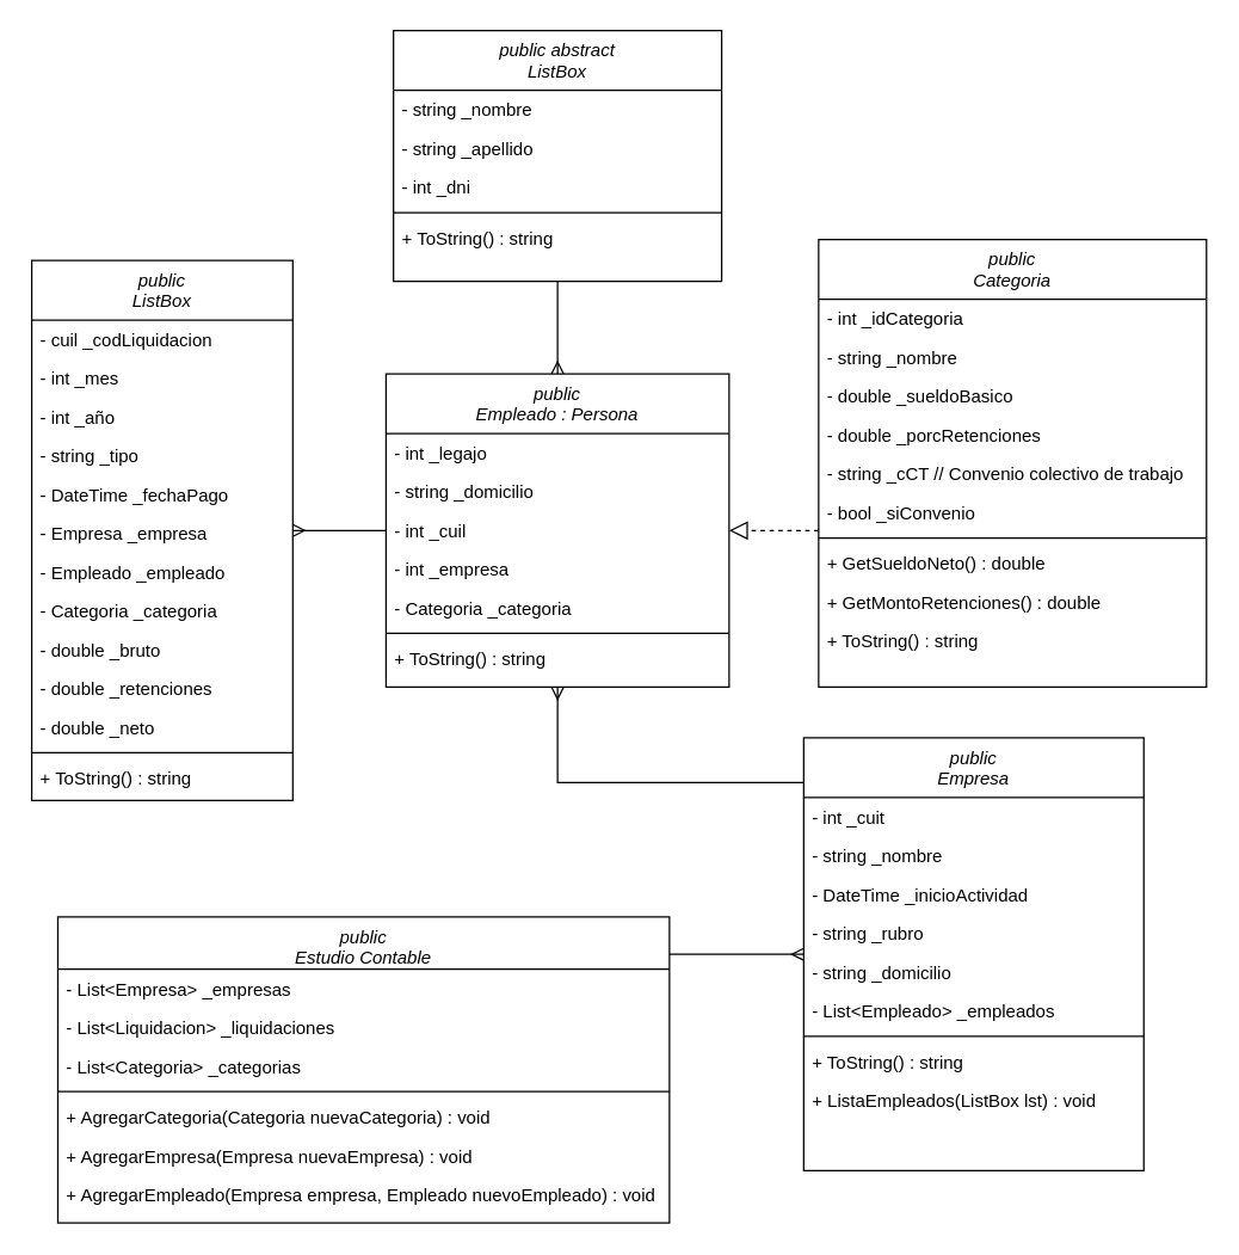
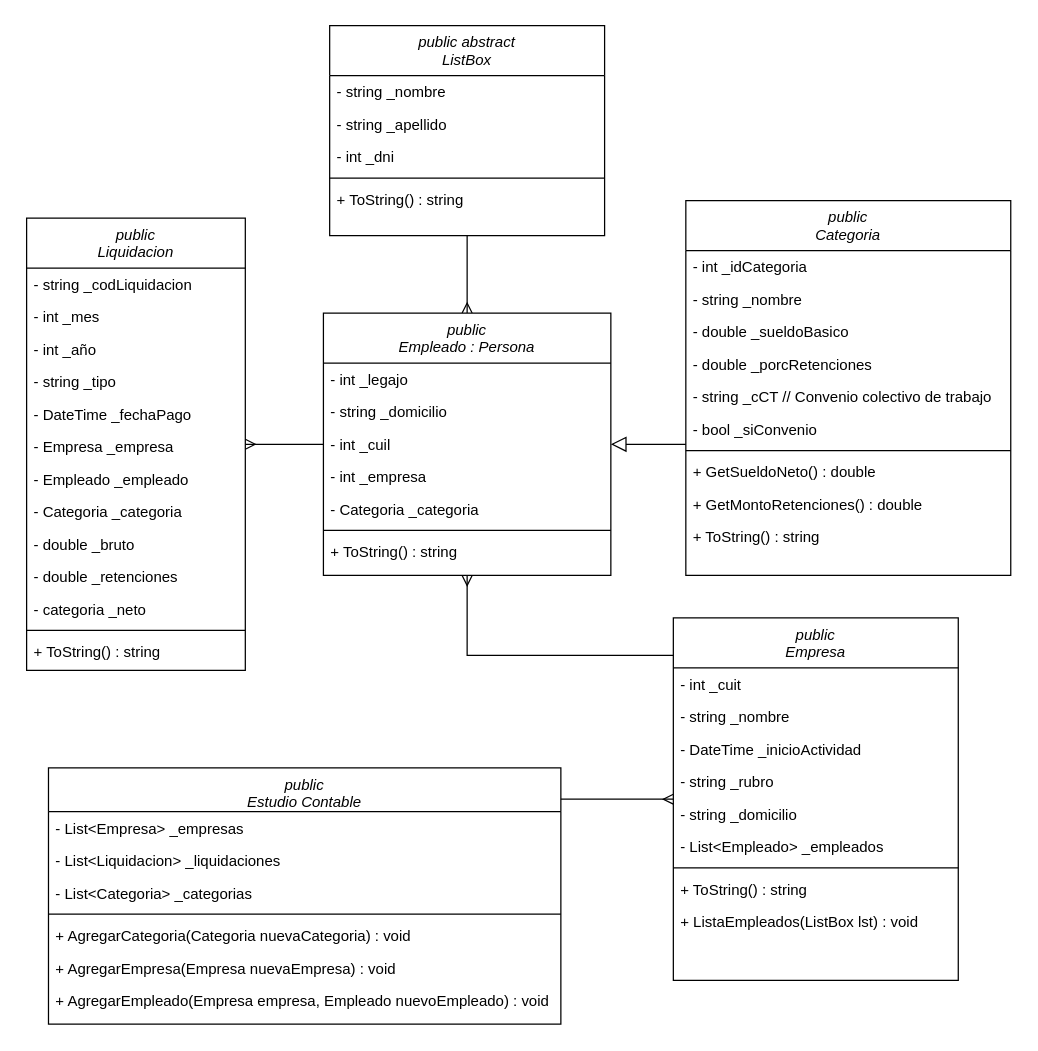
  <mxCell id="0" />
  <mxCell id="1" parent="0" />
  <mxCell id="2" style="edgeStyle=orthogonalEdgeStyle;rounded=0;orthogonalLoop=1;jettySize=auto;html=1;exitX=0.5;exitY=1;exitDx=0;exitDy=0;endArrow=ERmany;endFill=0;jumpStyle=arc;" parent="1" source="3" target="9" edge="1"><mxGeometry relative="1" as="geometry" /></mxCell>
  <mxCell id="3" value="public abstract &#10;ListBox" style="swimlane;fontStyle=2;align=center;verticalAlign=top;childLayout=stackLayout;horizontal=1;startSize=40;horizontalStack=0;resizeParent=1;resizeLast=0;collapsible=1;marginBottom=0;rounded=0;shadow=0;strokeWidth=1;" parent="1" vertex="1"><mxGeometry x="263" y="20" width="220" height="168" as="geometry"><mxRectangle x="230" y="140" width="160" height="26" as="alternateBounds" /></mxGeometry></mxCell>
  <mxCell id="4" value="- string _nombre" style="text;align=left;verticalAlign=top;spacingLeft=4;spacingRight=4;overflow=hidden;rotatable=0;points=[[0,0.5],[1,0.5]];portConstraint=eastwest;" parent="3" vertex="1"><mxGeometry y="40" width="220" height="26" as="geometry" /></mxCell>
  <mxCell id="5" value="- string _apellido" style="text;align=left;verticalAlign=top;spacingLeft=4;spacingRight=4;overflow=hidden;rotatable=0;points=[[0,0.5],[1,0.5]];portConstraint=eastwest;rounded=0;shadow=0;html=0;" parent="3" vertex="1"><mxGeometry y="66" width="220" height="26" as="geometry" /></mxCell>
  <mxCell id="6" value="- int _dni" style="text;align=left;verticalAlign=top;spacingLeft=4;spacingRight=4;overflow=hidden;rotatable=0;points=[[0,0.5],[1,0.5]];portConstraint=eastwest;rounded=0;shadow=0;html=0;" parent="3" vertex="1"><mxGeometry y="92" width="220" height="26" as="geometry" /></mxCell>
  <mxCell id="7" value="" style="line;html=1;strokeWidth=1;align=left;verticalAlign=middle;spacingTop=-1;spacingLeft=3;spacingRight=3;rotatable=0;labelPosition=right;points=[];portConstraint=eastwest;" parent="3" vertex="1"><mxGeometry y="118" width="220" height="8" as="geometry" /></mxCell>
  <mxCell id="8" value="+ ToString() : string" style="text;align=left;verticalAlign=top;spacingLeft=4;spacingRight=4;overflow=hidden;rotatable=0;points=[[0,0.5],[1,0.5]];portConstraint=eastwest;" parent="3" vertex="1"><mxGeometry y="126" width="220" height="26" as="geometry" /></mxCell>
  <mxCell id="9" value="public&#10;Empleado : Persona" style="swimlane;fontStyle=2;align=center;verticalAlign=top;childLayout=stackLayout;horizontal=1;startSize=40;horizontalStack=0;resizeParent=1;resizeLast=0;collapsible=1;marginBottom=0;rounded=0;shadow=0;strokeWidth=1;" parent="1" vertex="1"><mxGeometry x="258" y="250" width="230" height="210" as="geometry"><mxRectangle x="130" y="380" width="160" height="26" as="alternateBounds" /></mxGeometry></mxCell>
  <mxCell id="10" value="- int _legajo" style="text;align=left;verticalAlign=top;spacingLeft=4;spacingRight=4;overflow=hidden;rotatable=0;points=[[0,0.5],[1,0.5]];portConstraint=eastwest;" parent="9" vertex="1"><mxGeometry y="40" width="230" height="26" as="geometry" /></mxCell>
  <mxCell id="11" value="- string _domicilio" style="text;align=left;verticalAlign=top;spacingLeft=4;spacingRight=4;overflow=hidden;rotatable=0;points=[[0,0.5],[1,0.5]];portConstraint=eastwest;rounded=0;shadow=0;html=0;" parent="9" vertex="1"><mxGeometry y="66" width="230" height="26" as="geometry" /></mxCell>
  <mxCell id="12" value="- int _cuil" style="text;align=left;verticalAlign=top;spacingLeft=4;spacingRight=4;overflow=hidden;rotatable=0;points=[[0,0.5],[1,0.5]];portConstraint=eastwest;" parent="9" vertex="1"><mxGeometry y="92" width="230" height="26" as="geometry" /></mxCell>
  <mxCell id="13" value="- int _empresa" style="text;align=left;verticalAlign=top;spacingLeft=4;spacingRight=4;overflow=hidden;rotatable=0;points=[[0,0.5],[1,0.5]];portConstraint=eastwest;" parent="9" vertex="1"><mxGeometry y="118" width="230" height="26" as="geometry" /></mxCell>
  <mxCell id="14" value="- Categoria _categoria" style="text;align=left;verticalAlign=top;spacingLeft=4;spacingRight=4;overflow=hidden;rotatable=0;points=[[0,0.5],[1,0.5]];portConstraint=eastwest;" parent="9" vertex="1"><mxGeometry y="144" width="230" height="26" as="geometry" /></mxCell>
  <mxCell id="15" value="" style="line;html=1;strokeWidth=1;align=left;verticalAlign=middle;spacingTop=-1;spacingLeft=3;spacingRight=3;rotatable=0;labelPosition=right;points=[];portConstraint=eastwest;" vertex="1" parent="9"><mxGeometry y="170" width="230" height="8" as="geometry" /></mxCell>
  <mxCell id="16" value="+ ToString() : string" style="text;align=left;verticalAlign=top;spacingLeft=4;spacingRight=4;overflow=hidden;rotatable=0;points=[[0,0.5],[1,0.5]];portConstraint=eastwest;" vertex="1" parent="9"><mxGeometry y="178" width="230" height="26" as="geometry" /></mxCell>
  <mxCell id="17" value="public&#10;Categoria" style="swimlane;fontStyle=2;align=center;verticalAlign=top;childLayout=stackLayout;horizontal=1;startSize=40;horizontalStack=0;resizeParent=1;resizeLast=0;collapsible=1;marginBottom=0;rounded=0;shadow=0;strokeWidth=1;" parent="1" vertex="1"><mxGeometry x="548" y="160" width="260" height="300" as="geometry"><mxRectangle x="340" y="380" width="170" height="26" as="alternateBounds" /></mxGeometry></mxCell>
  <mxCell id="18" value="- int _idCategoria" style="text;align=left;verticalAlign=top;spacingLeft=4;spacingRight=4;overflow=hidden;rotatable=0;points=[[0,0.5],[1,0.5]];portConstraint=eastwest;" parent="17" vertex="1"><mxGeometry y="40" width="260" height="26" as="geometry" /></mxCell>
  <mxCell id="19" value="- string _nombre" style="text;align=left;verticalAlign=top;spacingLeft=4;spacingRight=4;overflow=hidden;rotatable=0;points=[[0,0.5],[1,0.5]];portConstraint=eastwest;" parent="17" vertex="1"><mxGeometry y="66" width="260" height="26" as="geometry" /></mxCell>
  <mxCell id="20" value="- double _sueldoBasico" style="text;align=left;verticalAlign=top;spacingLeft=4;spacingRight=4;overflow=hidden;rotatable=0;points=[[0,0.5],[1,0.5]];portConstraint=eastwest;" parent="17" vertex="1"><mxGeometry y="92" width="260" height="26" as="geometry" /></mxCell>
  <mxCell id="21" value="- double _porcRetenciones" style="text;align=left;verticalAlign=top;spacingLeft=4;spacingRight=4;overflow=hidden;rotatable=0;points=[[0,0.5],[1,0.5]];portConstraint=eastwest;" vertex="1" parent="17"><mxGeometry y="118" width="260" height="26" as="geometry" /></mxCell>
  <mxCell id="22" value="- string _cCT // Convenio colectivo de trabajo" style="text;align=left;verticalAlign=top;spacingLeft=4;spacingRight=4;overflow=hidden;rotatable=0;points=[[0,0.5],[1,0.5]];portConstraint=eastwest;" parent="17" vertex="1"><mxGeometry y="144" width="260" height="26" as="geometry" /></mxCell>
  <mxCell id="23" value="- bool _siConvenio" style="text;align=left;verticalAlign=top;spacingLeft=4;spacingRight=4;overflow=hidden;rotatable=0;points=[[0,0.5],[1,0.5]];portConstraint=eastwest;" parent="17" vertex="1"><mxGeometry y="170" width="260" height="26" as="geometry" /></mxCell>
  <mxCell id="24" value="" style="line;html=1;strokeWidth=1;align=left;verticalAlign=middle;spacingTop=-1;spacingLeft=3;spacingRight=3;rotatable=0;labelPosition=right;points=[];portConstraint=eastwest;" vertex="1" parent="17"><mxGeometry y="196" width="260" height="8" as="geometry" /></mxCell>
  <mxCell id="25" value="+ GetSueldoNeto() : double" style="text;align=left;verticalAlign=top;spacingLeft=4;spacingRight=4;overflow=hidden;rotatable=0;points=[[0,0.5],[1,0.5]];portConstraint=eastwest;" vertex="1" parent="17"><mxGeometry y="204" width="260" height="26" as="geometry" /></mxCell>
  <mxCell id="26" value="+ GetMontoRetenciones() : double" style="text;align=left;verticalAlign=top;spacingLeft=4;spacingRight=4;overflow=hidden;rotatable=0;points=[[0,0.5],[1,0.5]];portConstraint=eastwest;" vertex="1" parent="17"><mxGeometry y="230" width="260" height="26" as="geometry" /></mxCell>
  <mxCell id="27" value="+ ToString() : string" style="text;align=left;verticalAlign=top;spacingLeft=4;spacingRight=4;overflow=hidden;rotatable=0;points=[[0,0.5],[1,0.5]];portConstraint=eastwest;" vertex="1" parent="17"><mxGeometry y="256" width="260" height="26" as="geometry" /></mxCell>
- <mxCell id="28" value="" style="endArrow=block;endSize=10;endFill=0;shadow=0;strokeWidth=1;rounded=0;edgeStyle=elbowEdgeStyle;elbow=vertical;dashed=1;" parent="1" source="17" target="9" edge="1"><mxGeometry width="160" relative="1" as="geometry"><mxPoint x="419" y="243" as="sourcePoint" /><mxPoint x="519" y="141" as="targetPoint" /></mxGeometry></mxCell>
+ <mxCell id="28" value="" style="endArrow=block;endSize=10;endFill=0;shadow=0;strokeWidth=1;rounded=0;edgeStyle=elbowEdgeStyle;elbow=vertical;" parent="1" source="17" target="9" edge="1"><mxGeometry width="160" relative="1" as="geometry"><mxPoint x="419" y="243" as="sourcePoint" /><mxPoint x="519" y="141" as="targetPoint" /></mxGeometry></mxCell>
  <mxCell id="29" value="public&#10;Empresa" style="swimlane;fontStyle=2;align=center;verticalAlign=top;childLayout=stackLayout;horizontal=1;startSize=40;horizontalStack=0;resizeParent=1;resizeLast=0;collapsible=1;marginBottom=0;rounded=0;shadow=0;strokeWidth=1;" parent="1" vertex="1"><mxGeometry x="538" y="494" width="228" height="290" as="geometry"><mxRectangle x="550" y="140" width="160" height="26" as="alternateBounds" /></mxGeometry></mxCell>
  <mxCell id="30" value="- int _cuit" style="text;align=left;verticalAlign=top;spacingLeft=4;spacingRight=4;overflow=hidden;rotatable=0;points=[[0,0.5],[1,0.5]];portConstraint=eastwest;" parent="29" vertex="1"><mxGeometry y="40" width="228" height="26" as="geometry" /></mxCell>
  <mxCell id="31" value="- string _nombre" style="text;align=left;verticalAlign=top;spacingLeft=4;spacingRight=4;overflow=hidden;rotatable=0;points=[[0,0.5],[1,0.5]];portConstraint=eastwest;rounded=0;shadow=0;html=0;" parent="29" vertex="1"><mxGeometry y="66" width="228" height="26" as="geometry" /></mxCell>
  <mxCell id="32" value="- DateTime _inicioActividad" style="text;align=left;verticalAlign=top;spacingLeft=4;spacingRight=4;overflow=hidden;rotatable=0;points=[[0,0.5],[1,0.5]];portConstraint=eastwest;rounded=0;shadow=0;html=0;" parent="29" vertex="1"><mxGeometry y="92" width="228" height="26" as="geometry" /></mxCell>
  <mxCell id="33" value="- string _rubro" style="text;align=left;verticalAlign=top;spacingLeft=4;spacingRight=4;overflow=hidden;rotatable=0;points=[[0,0.5],[1,0.5]];portConstraint=eastwest;rounded=0;shadow=0;html=0;" parent="29" vertex="1"><mxGeometry y="118" width="228" height="26" as="geometry" /></mxCell>
  <mxCell id="34" value="- string _domicilio" style="text;align=left;verticalAlign=top;spacingLeft=4;spacingRight=4;overflow=hidden;rotatable=0;points=[[0,0.5],[1,0.5]];portConstraint=eastwest;" parent="29" vertex="1"><mxGeometry y="144" width="228" height="26" as="geometry" /></mxCell>
  <mxCell id="35" value="- List&lt;Empleado&gt; _empleados" style="text;align=left;verticalAlign=top;spacingLeft=4;spacingRight=4;overflow=hidden;rotatable=0;points=[[0,0.5],[1,0.5]];portConstraint=eastwest;" parent="29" vertex="1"><mxGeometry y="170" width="228" height="26" as="geometry" /></mxCell>
  <mxCell id="36" value="" style="line;html=1;strokeWidth=1;align=left;verticalAlign=middle;spacingTop=-1;spacingLeft=3;spacingRight=3;rotatable=0;labelPosition=right;points=[];portConstraint=eastwest;" vertex="1" parent="29"><mxGeometry y="196" width="228" height="8" as="geometry" /></mxCell>
  <mxCell id="37" value="+ ToString() : string" style="text;align=left;verticalAlign=top;spacingLeft=4;spacingRight=4;overflow=hidden;rotatable=0;points=[[0,0.5],[1,0.5]];portConstraint=eastwest;" vertex="1" parent="29"><mxGeometry y="204" width="228" height="26" as="geometry" /></mxCell>
  <mxCell id="38" value="+ ListaEmpleados(ListBox lst) : void" style="text;align=left;verticalAlign=top;spacingLeft=4;spacingRight=4;overflow=hidden;rotatable=0;points=[[0,0.5],[1,0.5]];portConstraint=eastwest;" vertex="1" parent="29"><mxGeometry y="230" width="228" height="26" as="geometry" /></mxCell>
  <mxCell id="39" value="public&#10;Estudio Contable" style="swimlane;fontStyle=2;align=center;verticalAlign=top;childLayout=stackLayout;horizontal=1;startSize=35;horizontalStack=0;resizeParent=1;resizeLast=0;collapsible=1;marginBottom=0;rounded=0;shadow=0;strokeWidth=1;" parent="1" vertex="1"><mxGeometry x="38" y="614" width="410" height="205" as="geometry"><mxRectangle x="130" y="380" width="160" height="26" as="alternateBounds" /></mxGeometry></mxCell>
  <mxCell id="40" value="- List&lt;Empresa&gt; _empresas" style="text;align=left;verticalAlign=top;spacingLeft=4;spacingRight=4;overflow=hidden;rotatable=0;points=[[0,0.5],[1,0.5]];portConstraint=eastwest;" parent="39" vertex="1"><mxGeometry y="35" width="410" height="26" as="geometry" /></mxCell>
  <mxCell id="41" value="- List&lt;Liquidacion&gt; _liquidaciones" style="text;align=left;verticalAlign=top;spacingLeft=4;spacingRight=4;overflow=hidden;rotatable=0;points=[[0,0.5],[1,0.5]];portConstraint=eastwest;" parent="39" vertex="1"><mxGeometry y="61" width="410" height="26" as="geometry" /></mxCell>
  <mxCell id="42" value="- List&lt;Categoria&gt; _categorias" style="text;align=left;verticalAlign=top;spacingLeft=4;spacingRight=4;overflow=hidden;rotatable=0;points=[[0,0.5],[1,0.5]];portConstraint=eastwest;" parent="39" vertex="1"><mxGeometry y="87" width="410" height="26" as="geometry" /></mxCell>
  <mxCell id="43" value="" style="line;html=1;strokeWidth=1;align=left;verticalAlign=middle;spacingTop=-1;spacingLeft=3;spacingRight=3;rotatable=0;labelPosition=right;points=[];portConstraint=eastwest;" vertex="1" parent="39"><mxGeometry y="113" width="410" height="8" as="geometry" /></mxCell>
  <mxCell id="44" value="+ AgregarCategoria(Categoria nuevaCategoria) : void" style="text;align=left;verticalAlign=top;spacingLeft=4;spacingRight=4;overflow=hidden;rotatable=0;points=[[0,0.5],[1,0.5]];portConstraint=eastwest;" vertex="1" parent="39"><mxGeometry y="121" width="410" height="26" as="geometry" /></mxCell>
  <mxCell id="45" value="+ AgregarEmpresa(Empresa nuevaEmpresa) : void" style="text;align=left;verticalAlign=top;spacingLeft=4;spacingRight=4;overflow=hidden;rotatable=0;points=[[0,0.5],[1,0.5]];portConstraint=eastwest;" vertex="1" parent="39"><mxGeometry y="147" width="410" height="26" as="geometry" /></mxCell>
  <mxCell id="46" value="+ AgregarEmpleado(Empresa empresa, Empleado nuevoEmpleado) : void" style="text;align=left;verticalAlign=top;spacingLeft=4;spacingRight=4;overflow=hidden;rotatable=0;points=[[0,0.5],[1,0.5]];portConstraint=eastwest;" vertex="1" parent="39"><mxGeometry y="173" width="410" height="26" as="geometry" /></mxCell>
  <mxCell id="47" style="edgeStyle=orthogonalEdgeStyle;rounded=0;orthogonalLoop=1;jettySize=auto;html=1;endArrow=ERmany;endFill=0;jumpStyle=arc;" parent="1" source="39" target="29" edge="1"><mxGeometry relative="1" as="geometry"><mxPoint x="453" y="352" as="sourcePoint" /><mxPoint x="453" y="524" as="targetPoint" /><Array as="points"><mxPoint x="468" y="639" /><mxPoint x="468" y="639" /></Array></mxGeometry></mxCell>
- <mxCell id="48" value="public&#10;ListBox" style="swimlane;fontStyle=2;align=center;verticalAlign=top;childLayout=stackLayout;horizontal=1;startSize=40;horizontalStack=0;resizeParent=1;resizeLast=0;collapsible=1;marginBottom=0;rounded=0;shadow=0;strokeWidth=1;" parent="1" vertex="1"><mxGeometry x="20.5" y="174" width="175" height="362" as="geometry"><mxRectangle x="230" y="140" width="160" height="26" as="alternateBounds" /></mxGeometry></mxCell>
- <mxCell id="49" value="- cuil _codLiquidacion" style="text;align=left;verticalAlign=top;spacingLeft=4;spacingRight=4;overflow=hidden;rotatable=0;points=[[0,0.5],[1,0.5]];portConstraint=eastwest;" parent="48" vertex="1"><mxGeometry y="40" width="175" height="26" as="geometry" /></mxCell>
+ <mxCell id="48" value="public&#10;Liquidacion" style="swimlane;fontStyle=2;align=center;verticalAlign=top;childLayout=stackLayout;horizontal=1;startSize=40;horizontalStack=0;resizeParent=1;resizeLast=0;collapsible=1;marginBottom=0;rounded=0;shadow=0;strokeWidth=1;" parent="1" vertex="1"><mxGeometry x="20.5" y="174" width="175" height="362" as="geometry"><mxRectangle x="230" y="140" width="160" height="26" as="alternateBounds" /></mxGeometry></mxCell>
+ <mxCell id="49" value="- string _codLiquidacion" style="text;align=left;verticalAlign=top;spacingLeft=4;spacingRight=4;overflow=hidden;rotatable=0;points=[[0,0.5],[1,0.5]];portConstraint=eastwest;" parent="48" vertex="1"><mxGeometry y="40" width="175" height="26" as="geometry" /></mxCell>
  <mxCell id="50" value="- int _mes" style="text;align=left;verticalAlign=top;spacingLeft=4;spacingRight=4;overflow=hidden;rotatable=0;points=[[0,0.5],[1,0.5]];portConstraint=eastwest;rounded=0;shadow=0;html=0;" parent="48" vertex="1"><mxGeometry y="66" width="175" height="26" as="geometry" /></mxCell>
  <mxCell id="51" value="- int _año" style="text;align=left;verticalAlign=top;spacingLeft=4;spacingRight=4;overflow=hidden;rotatable=0;points=[[0,0.5],[1,0.5]];portConstraint=eastwest;rounded=0;shadow=0;html=0;" parent="48" vertex="1"><mxGeometry y="92" width="175" height="26" as="geometry" /></mxCell>
  <mxCell id="52" value="- string _tipo" style="text;align=left;verticalAlign=top;spacingLeft=4;spacingRight=4;overflow=hidden;rotatable=0;points=[[0,0.5],[1,0.5]];portConstraint=eastwest;" parent="48" vertex="1"><mxGeometry y="118" width="175" height="26" as="geometry" /></mxCell>
  <mxCell id="53" value="- DateTime _fechaPago" style="text;align=left;verticalAlign=top;spacingLeft=4;spacingRight=4;overflow=hidden;rotatable=0;points=[[0,0.5],[1,0.5]];portConstraint=eastwest;" parent="48" vertex="1"><mxGeometry y="144" width="175" height="26" as="geometry" /></mxCell>
  <mxCell id="54" value="- Empresa _empresa" style="text;align=left;verticalAlign=top;spacingLeft=4;spacingRight=4;overflow=hidden;rotatable=0;points=[[0,0.5],[1,0.5]];portConstraint=eastwest;" parent="48" vertex="1"><mxGeometry y="170" width="175" height="26" as="geometry" /></mxCell>
  <mxCell id="55" value="- Empleado _empleado" style="text;align=left;verticalAlign=top;spacingLeft=4;spacingRight=4;overflow=hidden;rotatable=0;points=[[0,0.5],[1,0.5]];portConstraint=eastwest;" parent="48" vertex="1"><mxGeometry y="196" width="175" height="26" as="geometry" /></mxCell>
  <mxCell id="56" value="- Categoria _categoria" style="text;align=left;verticalAlign=top;spacingLeft=4;spacingRight=4;overflow=hidden;rotatable=0;points=[[0,0.5],[1,0.5]];portConstraint=eastwest;" vertex="1" parent="48"><mxGeometry y="222" width="175" height="26" as="geometry" /></mxCell>
  <mxCell id="57" value="- double _bruto" style="text;align=left;verticalAlign=top;spacingLeft=4;spacingRight=4;overflow=hidden;rotatable=0;points=[[0,0.5],[1,0.5]];portConstraint=eastwest;" vertex="1" parent="48"><mxGeometry y="248" width="175" height="26" as="geometry" /></mxCell>
  <mxCell id="58" value="- double _retenciones" style="text;align=left;verticalAlign=top;spacingLeft=4;spacingRight=4;overflow=hidden;rotatable=0;points=[[0,0.5],[1,0.5]];portConstraint=eastwest;" vertex="1" parent="48"><mxGeometry y="274" width="175" height="26" as="geometry" /></mxCell>
- <mxCell id="59" value="- double _neto" style="text;align=left;verticalAlign=top;spacingLeft=4;spacingRight=4;overflow=hidden;rotatable=0;points=[[0,0.5],[1,0.5]];portConstraint=eastwest;" vertex="1" parent="48"><mxGeometry y="300" width="175" height="26" as="geometry" /></mxCell>
+ <mxCell id="59" value="- categoria _neto" style="text;align=left;verticalAlign=top;spacingLeft=4;spacingRight=4;overflow=hidden;rotatable=0;points=[[0,0.5],[1,0.5]];portConstraint=eastwest;" vertex="1" parent="48"><mxGeometry y="300" width="175" height="26" as="geometry" /></mxCell>
  <mxCell id="60" value="" style="line;html=1;strokeWidth=1;align=left;verticalAlign=middle;spacingTop=-1;spacingLeft=3;spacingRight=3;rotatable=0;labelPosition=right;points=[];portConstraint=eastwest;" vertex="1" parent="48"><mxGeometry y="326" width="175" height="8" as="geometry" /></mxCell>
  <mxCell id="61" value="+ ToString() : string" style="text;align=left;verticalAlign=top;spacingLeft=4;spacingRight=4;overflow=hidden;rotatable=0;points=[[0,0.5],[1,0.5]];portConstraint=eastwest;" vertex="1" parent="48"><mxGeometry y="334" width="175" height="26" as="geometry" /></mxCell>
  <mxCell id="62" style="edgeStyle=orthogonalEdgeStyle;rounded=0;orthogonalLoop=1;jettySize=auto;html=1;endArrow=ERmany;endFill=0;jumpStyle=arc;" parent="1" source="9" target="48" edge="1"><mxGeometry relative="1" as="geometry"><mxPoint x="143" y="579" as="sourcePoint" /><mxPoint x="143" y="534" as="targetPoint" /></mxGeometry></mxCell>
  <mxCell id="63" style="edgeStyle=orthogonalEdgeStyle;rounded=0;orthogonalLoop=1;jettySize=auto;html=1;endArrow=ERmany;endFill=0;jumpStyle=arc;" parent="1" source="29" target="9" edge="1"><mxGeometry relative="1" as="geometry"><mxPoint x="187" y="639" as="sourcePoint" /><mxPoint x="701" y="500" as="targetPoint" /><Array as="points"><mxPoint x="373" y="524" /></Array></mxGeometry></mxCell>
